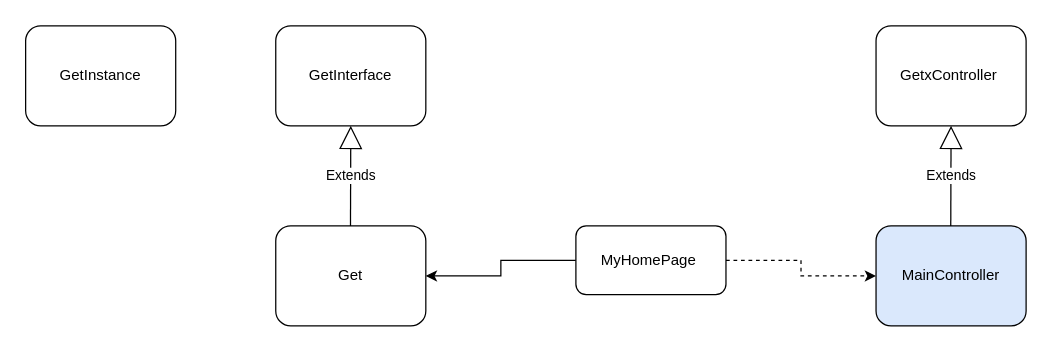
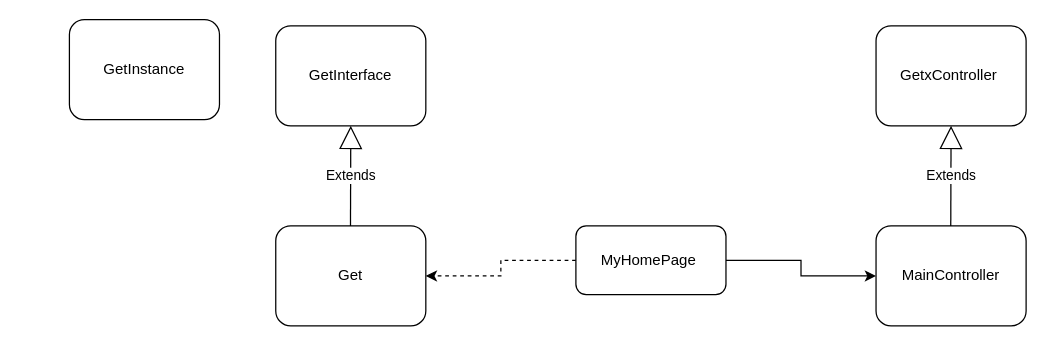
  <mxCell id="0" />
  <mxCell id="1" parent="0" />
- <mxCell id="2" style="edgeStyle=orthogonalEdgeStyle;rounded=0;orthogonalLoop=1;jettySize=auto;html=1;exitX=1;exitY=0.5;exitDx=0;exitDy=0;entryX=0;entryY=0.5;entryDx=0;entryDy=0;dashed=1;" edge="1" parent="1" source="4" target="5"><mxGeometry relative="1" as="geometry" /></mxCell>
- <mxCell id="3" style="edgeStyle=orthogonalEdgeStyle;rounded=0;orthogonalLoop=1;jettySize=auto;html=1;exitX=0;exitY=0.5;exitDx=0;exitDy=0;dashed=0;" edge="1" parent="1" source="4" target="8"><mxGeometry relative="1" as="geometry" /></mxCell>
+ <mxCell id="2" style="edgeStyle=orthogonalEdgeStyle;rounded=0;orthogonalLoop=1;jettySize=auto;html=1;exitX=1;exitY=0.5;exitDx=0;exitDy=0;entryX=0;entryY=0.5;entryDx=0;entryDy=0;dashed=0;" edge="1" parent="1" source="4" target="5"><mxGeometry relative="1" as="geometry" /></mxCell>
+ <mxCell id="3" style="edgeStyle=orthogonalEdgeStyle;rounded=0;orthogonalLoop=1;jettySize=auto;html=1;exitX=0;exitY=0.5;exitDx=0;exitDy=0;dashed=1;" edge="1" parent="1" source="4" target="8"><mxGeometry relative="1" as="geometry" /></mxCell>
  <mxCell id="4" value="MyHomePage&amp;nbsp;" style="rounded=1;whiteSpace=wrap;html=1;" vertex="1" parent="1"><mxGeometry x="460" y="180" width="120" height="55" as="geometry" /></mxCell>
- <mxCell id="5" value="MainController" style="rounded=1;whiteSpace=wrap;html=1;fillColor=#dae8fc;" vertex="1" parent="1"><mxGeometry x="700" y="180" width="120" height="80" as="geometry" /></mxCell>
+ <mxCell id="5" value="MainController" style="rounded=1;whiteSpace=wrap;html=1;" vertex="1" parent="1"><mxGeometry x="700" y="180" width="120" height="80" as="geometry" /></mxCell>
  <mxCell id="6" value="Extends" style="endArrow=block;endSize=16;endFill=0;html=1;rounded=0;" edge="1" parent="1"><mxGeometry width="160" relative="1" as="geometry"><mxPoint x="759.76" y="180" as="sourcePoint" /><mxPoint x="760" y="100" as="targetPoint" /></mxGeometry></mxCell>
  <mxCell id="7" value="GetxController&amp;nbsp;" style="rounded=1;whiteSpace=wrap;html=1;" vertex="1" parent="1"><mxGeometry x="700" y="20" width="120" height="80" as="geometry" /></mxCell>
  <mxCell id="8" value="Get" style="rounded=1;whiteSpace=wrap;html=1;" vertex="1" parent="1"><mxGeometry x="220" y="180" width="120" height="80" as="geometry" /></mxCell>
  <mxCell id="9" value="Extends" style="endArrow=block;endSize=16;endFill=0;html=1;rounded=0;" edge="1" parent="1"><mxGeometry width="160" relative="1" as="geometry"><mxPoint x="279.76" y="180" as="sourcePoint" /><mxPoint x="280" y="100" as="targetPoint" /></mxGeometry></mxCell>
  <mxCell id="10" value="GetInterface" style="rounded=1;whiteSpace=wrap;html=1;" vertex="1" parent="1"><mxGeometry x="220" y="20" width="120" height="80" as="geometry" /></mxCell>
- <mxCell id="11" value="GetInstance" style="rounded=1;whiteSpace=wrap;html=1;" vertex="1" parent="1"><mxGeometry x="20" y="20" width="120" height="80" as="geometry" /></mxCell>
+ <mxCell id="11" value="GetInstance" style="rounded=1;whiteSpace=wrap;html=1;" vertex="1" parent="1"><mxGeometry x="55" y="15" width="120" height="80" as="geometry" /></mxCell>
